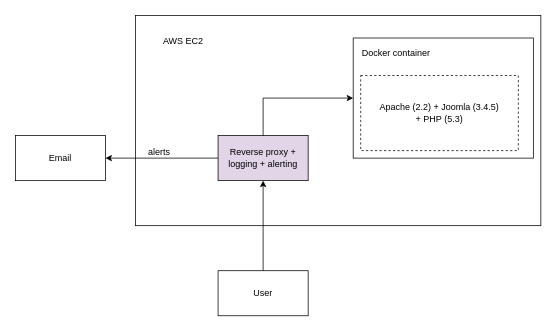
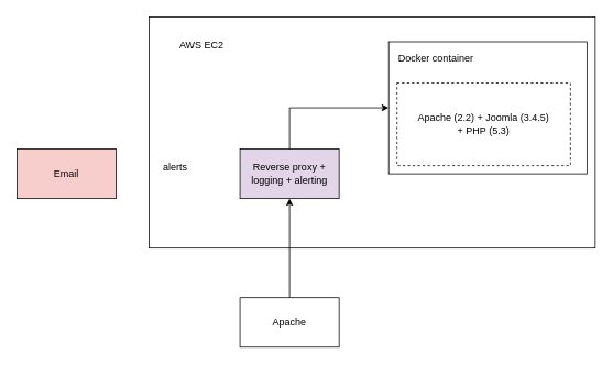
  <mxCell id="0" />
  <mxCell id="1" parent="0" />
  <mxCell id="2" value="" style="rounded=0;whiteSpace=wrap;html=1;" vertex="1" parent="1"><mxGeometry x="180" y="20" width="540" height="280" as="geometry" /></mxCell>
  <mxCell id="3" value="AWS EC2" style="text;html=1;resizable=0;points=[];autosize=1;align=left;verticalAlign=top;spacingTop=-4;" vertex="1" parent="1"><mxGeometry x="215" y="45" width="70" height="20" as="geometry" /></mxCell>
  <mxCell id="4" value="Reverse proxy + logging + alerting" style="rounded=0;whiteSpace=wrap;html=1;fillColor=#e1d5e7;" vertex="1" parent="1"><mxGeometry x="290" y="180" width="120" height="60" as="geometry" /></mxCell>
- <mxCell id="5" value="User" style="rounded=0;whiteSpace=wrap;html=1;" vertex="1" parent="1"><mxGeometry x="290" y="360" width="120" height="60" as="geometry" /></mxCell>
+ <mxCell id="5" value="Apache" style="rounded=0;whiteSpace=wrap;html=1;" vertex="1" parent="1"><mxGeometry x="290" y="360" width="120" height="60" as="geometry" /></mxCell>
  <mxCell id="6" value="" style="endArrow=classic;html=1;exitX=0.5;exitY=0;exitDx=0;exitDy=0;entryX=0.5;entryY=1;entryDx=0;entryDy=0;" edge="1" parent="1" source="5" target="4"><mxGeometry width="50" height="50" relative="1" as="geometry"><mxPoint x="130" y="450" as="sourcePoint" /><mxPoint x="180" y="400" as="targetPoint" /></mxGeometry></mxCell>
  <mxCell id="7" value="" style="rounded=0;whiteSpace=wrap;html=1;" vertex="1" parent="1"><mxGeometry x="470" y="50" width="240" height="160" as="geometry" /></mxCell>
  <mxCell id="8" value="Docker container" style="text;html=1;resizable=0;points=[];autosize=1;align=left;verticalAlign=top;spacingTop=-4;" vertex="1" parent="1"><mxGeometry x="480" y="60" width="110" height="20" as="geometry" /></mxCell>
  <mxCell id="9" value="Apache (2.2) + Joomla (3.4.5)&lt;br&gt;+ PHP (5.3)&lt;br&gt;" style="rounded=0;whiteSpace=wrap;html=1;dashed=1;" vertex="1" parent="1"><mxGeometry x="480" y="100" width="210" height="100" as="geometry" /></mxCell>
  <mxCell id="10" value="" style="endArrow=classic;html=1;exitX=0.5;exitY=0;exitDx=0;exitDy=0;entryX=0;entryY=0.5;entryDx=0;entryDy=0;rounded=0;" edge="1" parent="1" source="4" target="7"><mxGeometry width="50" height="50" relative="1" as="geometry"><mxPoint x="350" y="160" as="sourcePoint" /><mxPoint x="400" y="110" as="targetPoint" /><Array as="points"><mxPoint x="350" y="130" /></Array></mxGeometry></mxCell>
- <mxCell id="11" value="Email" style="rounded=0;whiteSpace=wrap;html=1;" vertex="1" parent="1"><mxGeometry x="20" y="180" width="120" height="60" as="geometry" /></mxCell>
- <mxCell id="12" value="" style="endArrow=classic;html=1;exitX=0;exitY=0.5;exitDx=0;exitDy=0;entryX=1;entryY=0.5;entryDx=0;entryDy=0;" edge="1" parent="1" source="4" target="11"><mxGeometry width="50" height="50" relative="1" as="geometry"><mxPoint x="110" y="420" as="sourcePoint" /><mxPoint x="160" y="370" as="targetPoint" /></mxGeometry></mxCell>
+ <mxCell id="11" value="Email" style="rounded=0;whiteSpace=wrap;html=1;fillColor=#f8cecc;" vertex="1" parent="1"><mxGeometry x="20" y="180" width="120" height="60" as="geometry" /></mxCell>
  <mxCell id="13" value="alerts" style="text;html=1;resizable=0;points=[];autosize=1;align=left;verticalAlign=top;spacingTop=-4;" vertex="1" parent="1"><mxGeometry x="195" y="193" width="40" height="20" as="geometry" /></mxCell>
